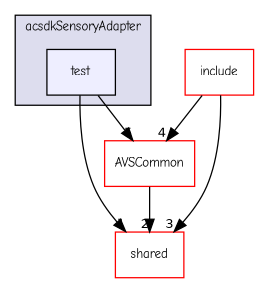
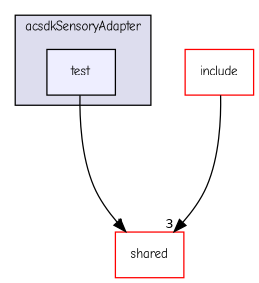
  digraph {
    compound=true
    fontname="Comic Neue"
    node [fillcolor=white fontname="Comic Neue" fontsize=10 shape=box style=filled color=red]
    edge [fontname="Comic Neue" labeldistance=1.5 labelfontname=Helvetica labelfontsize=10]
    n1 [fillcolor="#eeeeff" label=test pencolor=black color=""]
    n2 [label=shared]
-   n3 [label=AVSCommon]
    n4 [label=include]
    subgraph cluster_1 {
      bgcolor="#ddddee"
      fontsize=10
      label=acsdkSensoryAdapter
      pencolor=black
      n1
    }
    n1 -> n2 [headlabel=1]
-   n1 -> n3 [headlabel=5]
-   n3 -> n2 [headlabel=2]
    n4 -> n2 [headlabel=3]
-   n4 -> n3 [headlabel=4]
  }
